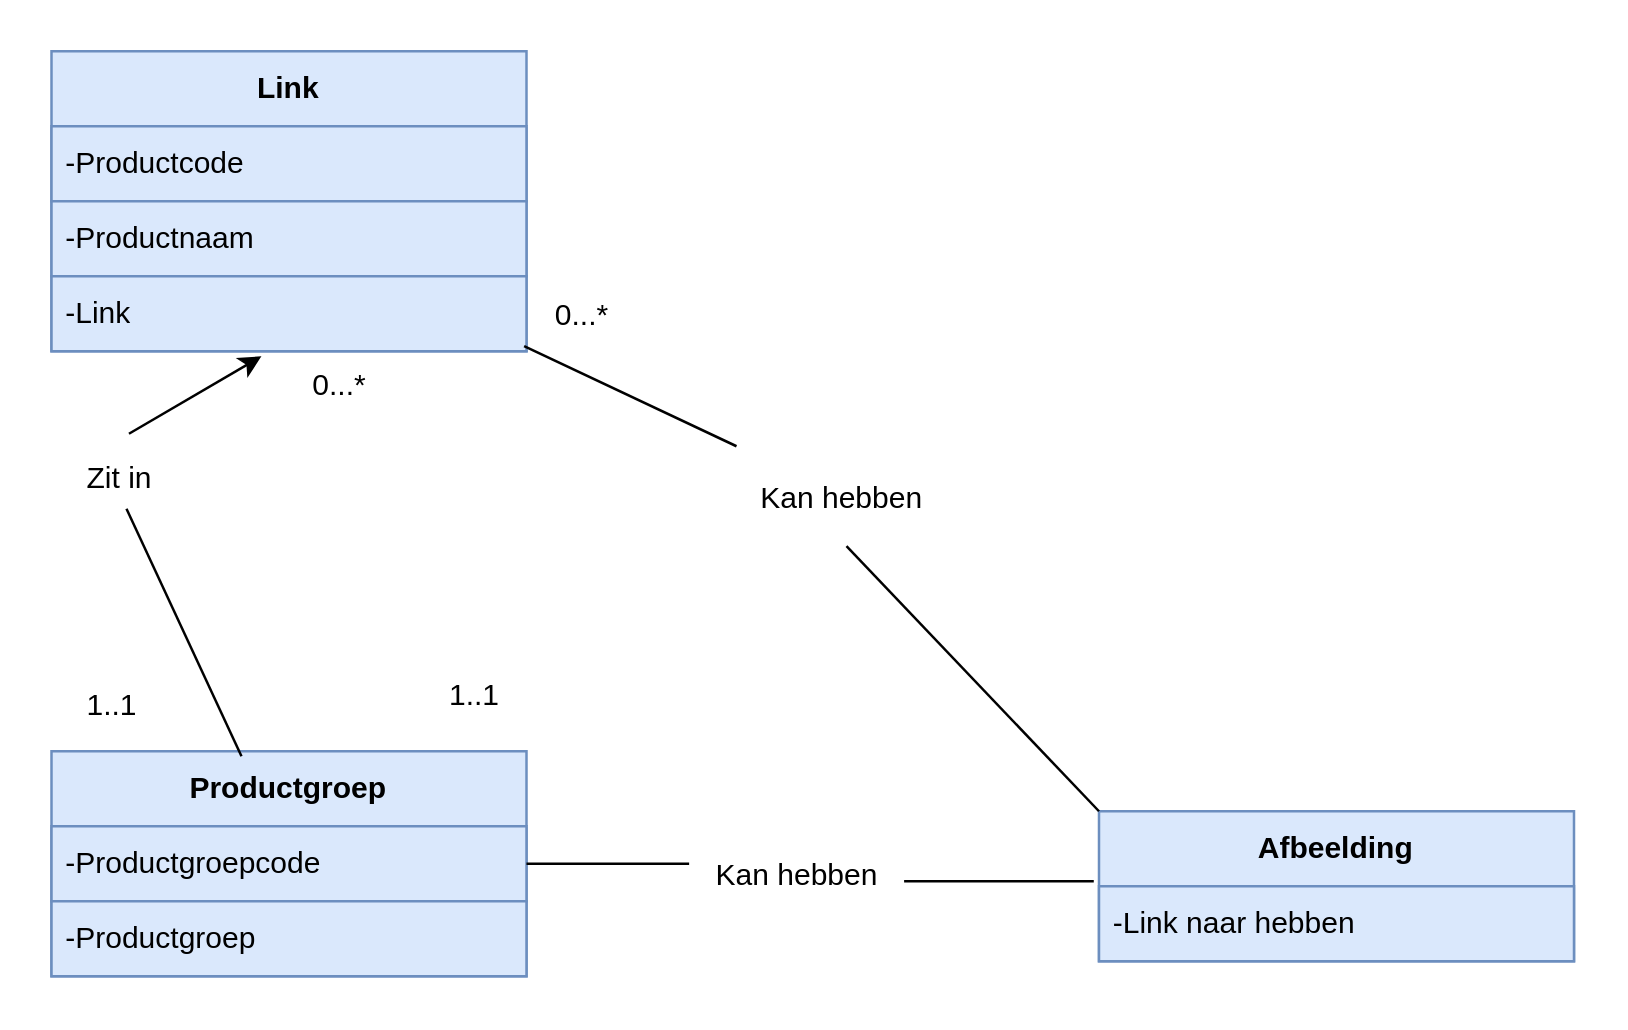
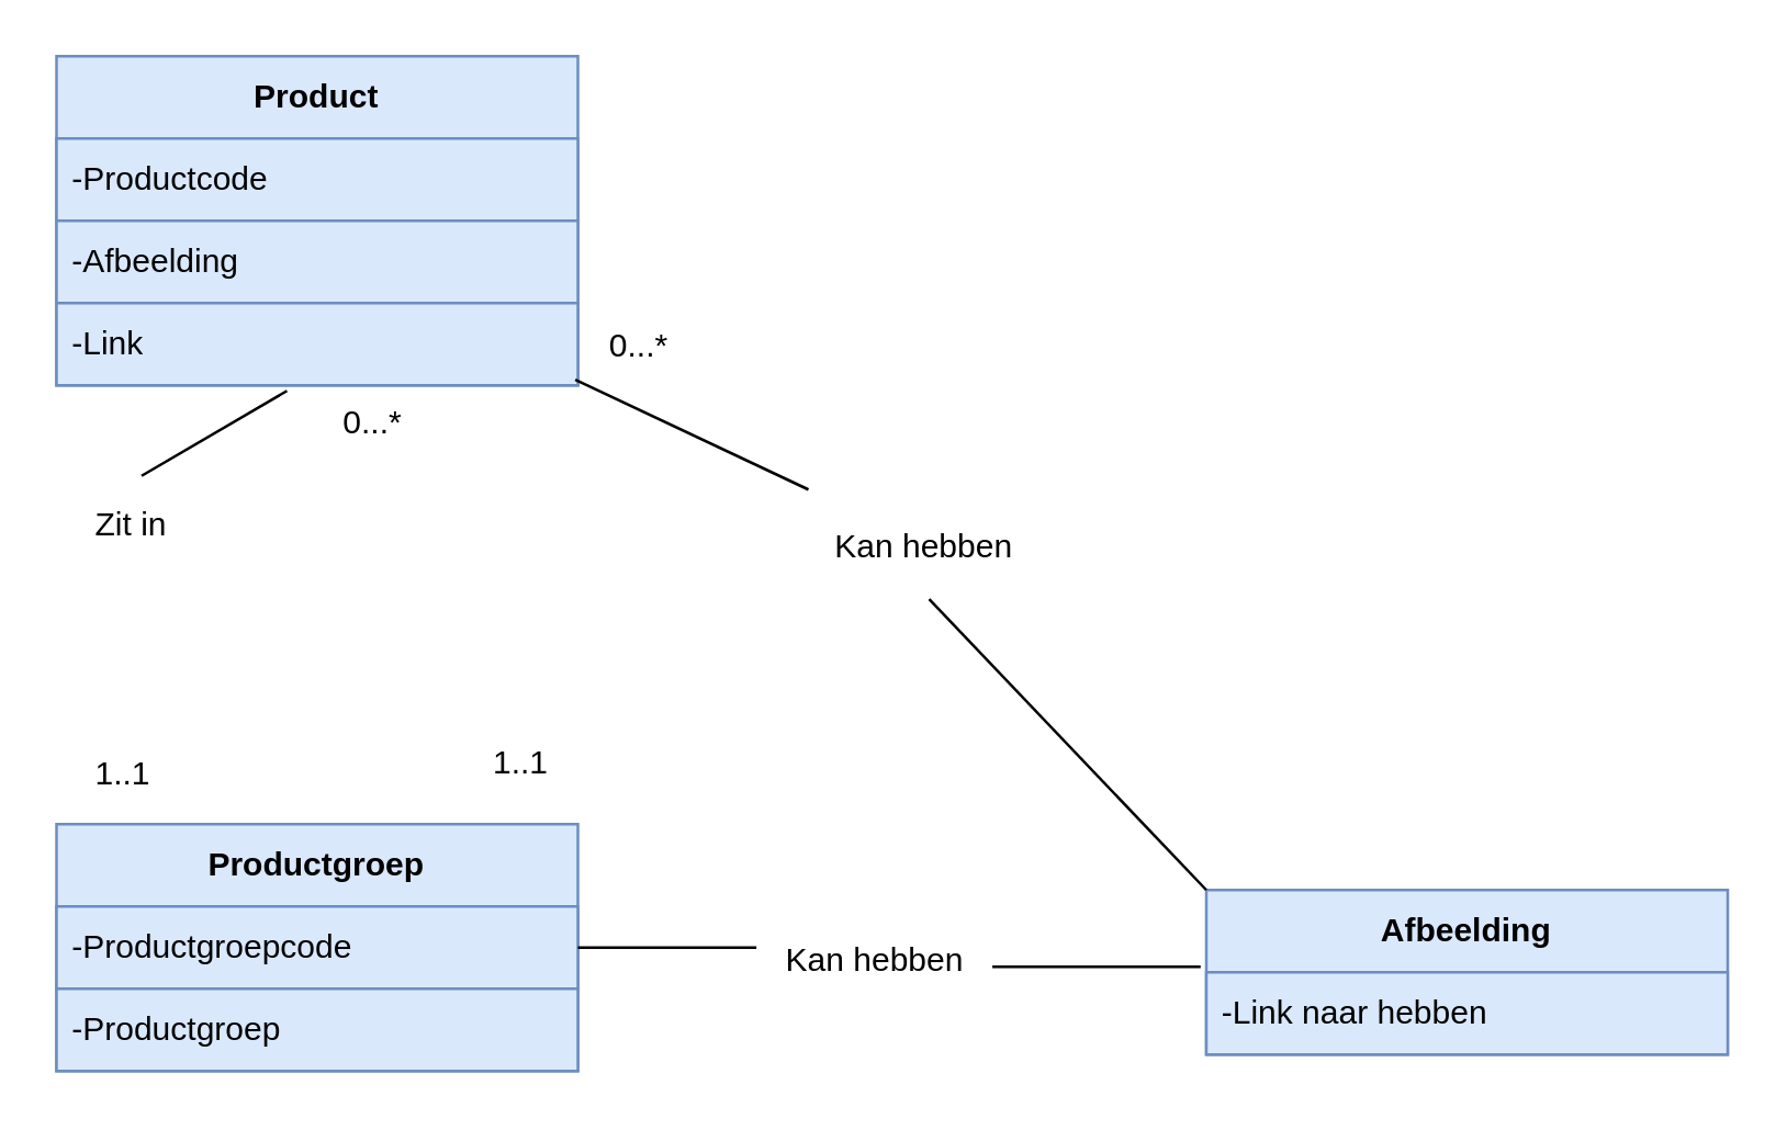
  <mxCell id="0" />
  <mxCell id="1" parent="0" />
- <mxCell id="2" value="&lt;b&gt;Link&lt;/b&gt;" style="swimlane;fontStyle=0;childLayout=stackLayout;horizontal=1;startSize=30;horizontalStack=0;resizeParent=1;resizeParentMax=0;resizeLast=0;collapsible=1;marginBottom=0;whiteSpace=wrap;html=1;fillColor=#dae8fc;strokeColor=#6c8ebf;" vertex="1" parent="1"><mxGeometry x="20" y="20" width="190" height="120" as="geometry" /></mxCell>
+ <mxCell id="2" value="&lt;b&gt;Product&lt;/b&gt;" style="swimlane;fontStyle=0;childLayout=stackLayout;horizontal=1;startSize=30;horizontalStack=0;resizeParent=1;resizeParentMax=0;resizeLast=0;collapsible=1;marginBottom=0;whiteSpace=wrap;html=1;fillColor=#dae8fc;strokeColor=#6c8ebf;" vertex="1" parent="1"><mxGeometry x="20" y="20" width="190" height="120" as="geometry" /></mxCell>
  <mxCell id="3" value="-Productcode" style="text;strokeColor=#6c8ebf;fillColor=#dae8fc;align=left;verticalAlign=middle;spacingLeft=4;spacingRight=4;overflow=hidden;points=[[0,0.5],[1,0.5]];portConstraint=eastwest;rotatable=0;whiteSpace=wrap;html=1;" vertex="1" parent="2"><mxGeometry y="30" width="190" height="30" as="geometry" /></mxCell>
- <mxCell id="4" value="-Productnaam" style="text;strokeColor=#6c8ebf;fillColor=#dae8fc;align=left;verticalAlign=middle;spacingLeft=4;spacingRight=4;overflow=hidden;points=[[0,0.5],[1,0.5]];portConstraint=eastwest;rotatable=0;whiteSpace=wrap;html=1;" vertex="1" parent="2"><mxGeometry y="60" width="190" height="30" as="geometry" /></mxCell>
+ <mxCell id="4" value="-Afbeelding" style="text;strokeColor=#6c8ebf;fillColor=#dae8fc;align=left;verticalAlign=middle;spacingLeft=4;spacingRight=4;overflow=hidden;points=[[0,0.5],[1,0.5]];portConstraint=eastwest;rotatable=0;whiteSpace=wrap;html=1;" vertex="1" parent="2"><mxGeometry y="60" width="190" height="30" as="geometry" /></mxCell>
  <mxCell id="5" value="-Link" style="text;strokeColor=#6c8ebf;fillColor=#dae8fc;align=left;verticalAlign=middle;spacingLeft=4;spacingRight=4;overflow=hidden;points=[[0,0.5],[1,0.5]];portConstraint=eastwest;rotatable=0;whiteSpace=wrap;html=1;" vertex="1" parent="2"><mxGeometry y="90" width="190" height="30" as="geometry" /></mxCell>
  <mxCell id="6" value="&lt;b&gt;Productgroep&lt;/b&gt;" style="swimlane;fontStyle=0;childLayout=stackLayout;horizontal=1;startSize=30;horizontalStack=0;resizeParent=1;resizeParentMax=0;resizeLast=0;collapsible=1;marginBottom=0;whiteSpace=wrap;html=1;fillColor=#dae8fc;strokeColor=#6c8ebf;" vertex="1" parent="1"><mxGeometry x="20" y="300" width="190" height="90" as="geometry" /></mxCell>
  <mxCell id="7" value="-Productgroepcode" style="text;strokeColor=#6c8ebf;fillColor=#dae8fc;align=left;verticalAlign=middle;spacingLeft=4;spacingRight=4;overflow=hidden;points=[[0,0.5],[1,0.5]];portConstraint=eastwest;rotatable=0;whiteSpace=wrap;html=1;" vertex="1" parent="6"><mxGeometry y="30" width="190" height="30" as="geometry" /></mxCell>
  <mxCell id="8" value="-Productgroep" style="text;strokeColor=#6c8ebf;fillColor=#dae8fc;align=left;verticalAlign=middle;spacingLeft=4;spacingRight=4;overflow=hidden;points=[[0,0.5],[1,0.5]];portConstraint=eastwest;rotatable=0;whiteSpace=wrap;html=1;" vertex="1" parent="6"><mxGeometry y="60" width="190" height="30" as="geometry" /></mxCell>
  <mxCell id="9" value="&lt;b&gt;Afbeelding&lt;br&gt;&lt;/b&gt;" style="swimlane;fontStyle=0;childLayout=stackLayout;horizontal=1;startSize=30;horizontalStack=0;resizeParent=1;resizeParentMax=0;resizeLast=0;collapsible=1;marginBottom=0;whiteSpace=wrap;html=1;fillColor=#dae8fc;strokeColor=#6c8ebf;" vertex="1" parent="1"><mxGeometry x="439" y="324" width="190" height="60" as="geometry" /></mxCell>
  <mxCell id="10" value="-Link naar hebben" style="text;strokeColor=#6c8ebf;fillColor=#dae8fc;align=left;verticalAlign=middle;spacingLeft=4;spacingRight=4;overflow=hidden;points=[[0,0.5],[1,0.5]];portConstraint=eastwest;rotatable=0;whiteSpace=wrap;html=1;" vertex="1" parent="9"><mxGeometry y="30" width="190" height="30" as="geometry" /></mxCell>
  <mxCell id="11" value="&lt;div&gt;Kan hebben&lt;/div&gt;" style="text;strokeColor=none;fillColor=none;align=left;verticalAlign=middle;spacingLeft=4;spacingRight=4;overflow=hidden;points=[[0,0.5],[1,0.5]];portConstraint=eastwest;rotatable=0;whiteSpace=wrap;html=1;" vertex="1" parent="1"><mxGeometry x="298" y="184" width="80" height="30" as="geometry" /></mxCell>
  <mxCell id="12" value="" style="endArrow=none;html=1;rounded=0;entryX=-0.05;entryY=-0.2;entryDx=0;entryDy=0;entryPerimeter=0;exitX=0.995;exitY=0.933;exitDx=0;exitDy=0;exitPerimeter=0;" edge="1" parent="1" source="5" target="11"><mxGeometry width="50" height="50" relative="1" as="geometry"><mxPoint x="287" y="246" as="sourcePoint" /><mxPoint x="337" y="196" as="targetPoint" /></mxGeometry></mxCell>
  <mxCell id="13" value="" style="endArrow=none;html=1;rounded=0;entryX=0;entryY=0;entryDx=0;entryDy=0;exitX=0.5;exitY=1.133;exitDx=0;exitDy=0;exitPerimeter=0;" edge="1" parent="1" source="11" target="9"><mxGeometry width="50" height="50" relative="1" as="geometry"><mxPoint x="287" y="246" as="sourcePoint" /><mxPoint x="337" y="196" as="targetPoint" /></mxGeometry></mxCell>
  <mxCell id="14" value="&lt;div&gt;Zit in&lt;/div&gt;" style="text;html=1;align=center;verticalAlign=middle;resizable=0;points=[];autosize=1;strokeColor=none;fillColor=none;" vertex="1" parent="1"><mxGeometry x="25.5" y="178" width="42" height="26" as="geometry" /></mxCell>
- <mxCell id="15" value="" style="endArrow=classic;html=1;rounded=0;entryX=0.442;entryY=1.067;entryDx=0;entryDy=0;entryPerimeter=0;exitX=0.607;exitY=-0.192;exitDx=0;exitDy=0;exitPerimeter=0;" edge="1" parent="1" source="14" target="5"><mxGeometry width="50" height="50" relative="1" as="geometry"><mxPoint x="287" y="246" as="sourcePoint" /><mxPoint x="337" y="196" as="targetPoint" /></mxGeometry></mxCell>
- <mxCell id="16" value="" style="endArrow=none;html=1;rounded=0;entryX=0.4;entryY=0.022;entryDx=0;entryDy=0;entryPerimeter=0;exitX=0.583;exitY=0.962;exitDx=0;exitDy=0;exitPerimeter=0;" edge="1" parent="1" source="14" target="6"><mxGeometry width="50" height="50" relative="1" as="geometry"><mxPoint x="287" y="246" as="sourcePoint" /><mxPoint x="337" y="196" as="targetPoint" /></mxGeometry></mxCell>
+ <mxCell id="15" value="" style="endArrow=none;html=1;rounded=0;entryX=0.442;entryY=1.067;entryDx=0;entryDy=0;entryPerimeter=0;exitX=0.607;exitY=-0.192;exitDx=0;exitDy=0;exitPerimeter=0;" edge="1" parent="1" source="14" target="5"><mxGeometry width="50" height="50" relative="1" as="geometry"><mxPoint x="287" y="246" as="sourcePoint" /><mxPoint x="337" y="196" as="targetPoint" /></mxGeometry></mxCell>
  <mxCell id="17" value="&lt;div&gt;Kan hebben&lt;/div&gt;" style="text;html=1;align=center;verticalAlign=middle;resizable=0;points=[];autosize=1;strokeColor=none;fillColor=none;" vertex="1" parent="1"><mxGeometry x="278" y="337" width="80" height="26" as="geometry" /></mxCell>
  <mxCell id="18" value="" style="endArrow=none;html=1;rounded=0;entryX=1;entryY=0.5;entryDx=0;entryDy=0;exitX=-0.037;exitY=0.308;exitDx=0;exitDy=0;exitPerimeter=0;" edge="1" parent="1" source="17" target="7"><mxGeometry width="50" height="50" relative="1" as="geometry"><mxPoint x="287" y="246" as="sourcePoint" /><mxPoint x="337" y="196" as="targetPoint" /></mxGeometry></mxCell>
  <mxCell id="19" value="" style="endArrow=none;html=1;rounded=0;entryX=1.038;entryY=0.577;entryDx=0;entryDy=0;entryPerimeter=0;exitX=-0.011;exitY=-0.067;exitDx=0;exitDy=0;exitPerimeter=0;" edge="1" parent="1" source="10" target="17"><mxGeometry width="50" height="50" relative="1" as="geometry"><mxPoint x="287" y="246" as="sourcePoint" /><mxPoint x="337" y="196" as="targetPoint" /></mxGeometry></mxCell>
  <mxCell id="20" value="0...*" style="text;html=1;align=center;verticalAlign=middle;resizable=0;points=[];autosize=1;strokeColor=none;fillColor=none;" vertex="1" parent="1"><mxGeometry x="212.5" y="113" width="39" height="26" as="geometry" /></mxCell>
  <mxCell id="21" value="&lt;div&gt;0...*&lt;/div&gt;" style="text;html=1;align=center;verticalAlign=middle;resizable=0;points=[];autosize=1;" vertex="1" parent="1"><mxGeometry x="115.5" y="141" width="39" height="26" as="geometry" /></mxCell>
  <mxCell id="22" value="1..1" style="text;html=1;align=center;verticalAlign=middle;resizable=0;points=[];autosize=1;strokeColor=none;fillColor=none;" vertex="1" parent="1"><mxGeometry x="25.5" y="269" width="37" height="26" as="geometry" /></mxCell>
  <mxCell id="23" value="1..1" style="text;html=1;align=center;verticalAlign=middle;resizable=0;points=[];autosize=1;strokeColor=none;fillColor=none;" vertex="1" parent="1"><mxGeometry x="170.5" y="265" width="37" height="26" as="geometry" /></mxCell>
